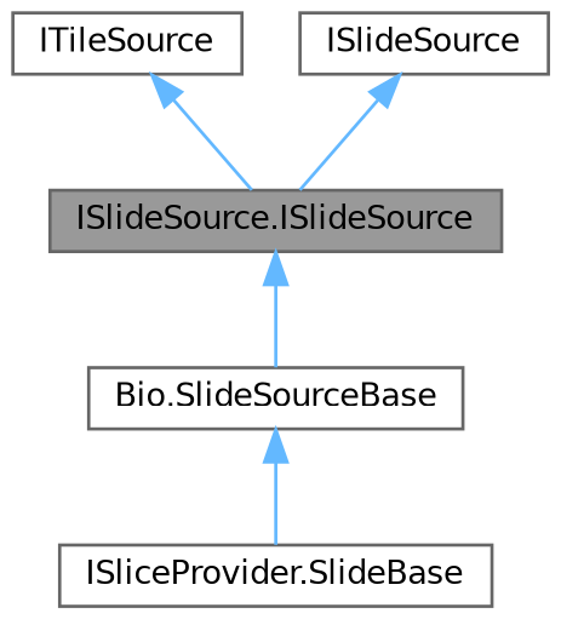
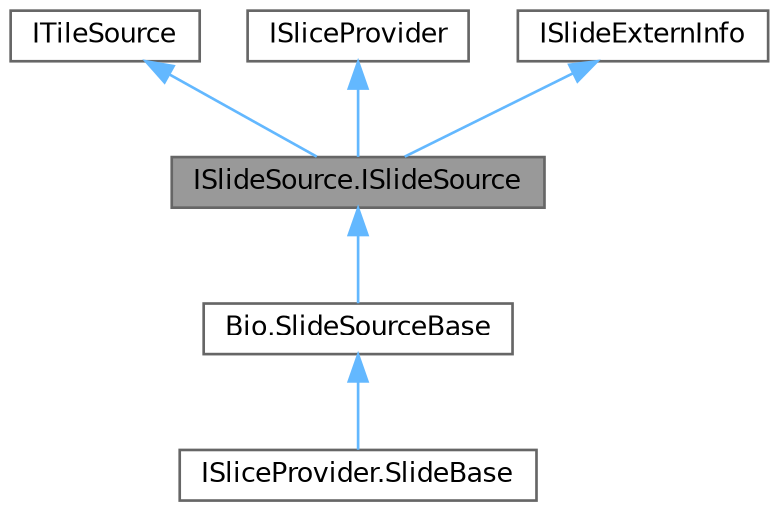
  digraph {
    node [color=gray40 fillcolor=white fontname=Helvetica fontsize=10 shape=box style=filled]
    edge [color=steelblue1 dir=back fontname=Helvetica fontsize=10 labelfontname=Helvetica labelfontsize=10 style=solid]
    n1 [fillcolor=grey60 fontcolor=black height=0.2 label="ISlideSource.ISlideSource" width=0.4]
    n2 [height=0.2 label="Bio.SlideSourceBase" width=0.4]
    n3 [height=0.2 label="ISliceProvider.SlideBase" width=0.4]
    n4 [height=0.2 label=ITileSource width=0.4]
-   n5 [height=0.2 label=ISlideSource width=0.4]
+   n5 [height=0.2 label=ISliceProvider width=0.4]
+   n6 [height=0.2 label=ISlideExternInfo width=0.4]
    n1 -> n2
    n2 -> n3
    n4 -> n1
    n5 -> n1
+   n6 -> n1
  }
